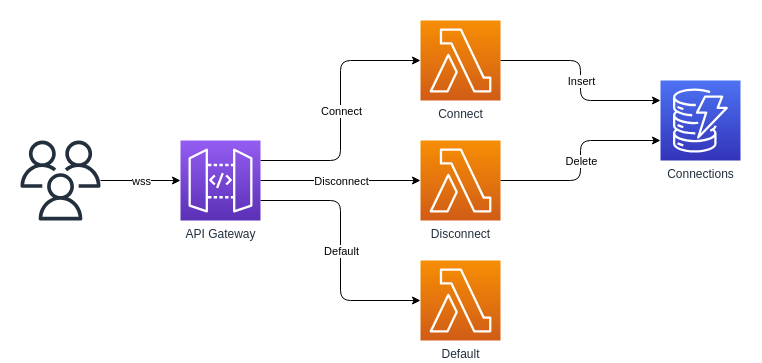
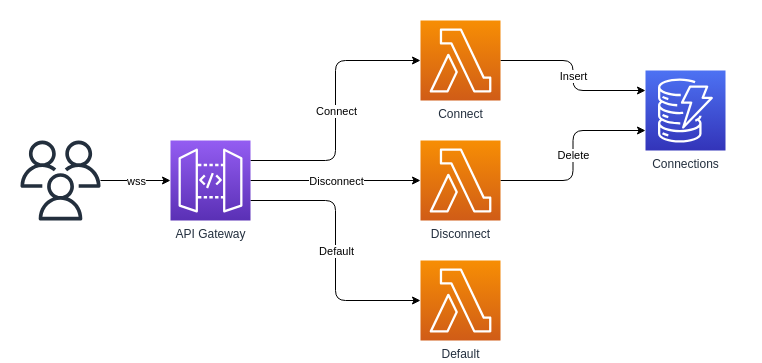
  <mxCell id="0" />
  <mxCell id="1" parent="0" />
  <mxCell id="2" value="" style="edgeStyle=orthogonalEdgeStyle;rounded=1;orthogonalLoop=1;jettySize=auto;html=1;" parent="1" source="4" target="11" edge="1"><mxGeometry relative="1" as="geometry" /></mxCell>
  <mxCell id="3" value="wss" style="edgeLabel;html=1;align=center;verticalAlign=middle;resizable=0;points=[];" parent="2" vertex="1" connectable="0"><mxGeometry relative="1" as="geometry"><mxPoint as="offset" /></mxGeometry></mxCell>
  <mxCell id="4" value="" style="outlineConnect=0;fontColor=#232F3E;gradientColor=none;fillColor=#232F3D;strokeColor=none;dashed=0;verticalLabelPosition=bottom;verticalAlign=top;align=center;html=1;fontSize=12;fontStyle=0;aspect=fixed;pointerEvents=1;shape=mxgraph.aws4.users;rounded=1;" parent="1" vertex="1"><mxGeometry x="20" y="140" width="80" height="80" as="geometry" /></mxCell>
  <mxCell id="5" value="" style="edgeStyle=orthogonalEdgeStyle;rounded=1;orthogonalLoop=1;jettySize=auto;html=1;" parent="1" source="11" target="15" edge="1"><mxGeometry relative="1" as="geometry" /></mxCell>
  <mxCell id="6" value="Disconnect" style="edgeLabel;html=1;align=center;verticalAlign=middle;resizable=0;points=[];rounded=1;" parent="5" vertex="1" connectable="0"><mxGeometry relative="1" as="geometry"><mxPoint as="offset" /></mxGeometry></mxCell>
  <mxCell id="7" style="edgeStyle=orthogonalEdgeStyle;rounded=1;orthogonalLoop=1;jettySize=auto;html=1;exitX=1;exitY=0.25;exitDx=0;exitDy=0;exitPerimeter=0;entryX=0;entryY=0.5;entryDx=0;entryDy=0;entryPerimeter=0;" parent="1" source="11" target="18" edge="1"><mxGeometry relative="1" as="geometry" /></mxCell>
  <mxCell id="8" value="Connect" style="edgeLabel;html=1;align=center;verticalAlign=middle;resizable=0;points=[];rounded=1;" parent="7" vertex="1" connectable="0"><mxGeometry relative="1" as="geometry"><mxPoint as="offset" /></mxGeometry></mxCell>
  <mxCell id="9" style="edgeStyle=orthogonalEdgeStyle;rounded=1;orthogonalLoop=1;jettySize=auto;html=1;exitX=1;exitY=0.75;exitDx=0;exitDy=0;exitPerimeter=0;entryX=0;entryY=0.5;entryDx=0;entryDy=0;entryPerimeter=0;" parent="1" source="11" target="19" edge="1"><mxGeometry relative="1" as="geometry" /></mxCell>
  <mxCell id="10" value="Default" style="edgeLabel;html=1;align=center;verticalAlign=middle;resizable=0;points=[];rounded=1;" parent="9" vertex="1" connectable="0"><mxGeometry relative="1" as="geometry"><mxPoint as="offset" /></mxGeometry></mxCell>
- <mxCell id="11" value="API Gateway" style="points=[[0,0,0],[0.25,0,0],[0.5,0,0],[0.75,0,0],[1,0,0],[0,1,0],[0.25,1,0],[0.5,1,0],[0.75,1,0],[1,1,0],[0,0.25,0],[0,0.5,0],[0,0.75,0],[1,0.25,0],[1,0.5,0],[1,0.75,0]];outlineConnect=0;fontColor=#232F3E;gradientColor=#945DF2;gradientDirection=north;fillColor=#5A30B5;strokeColor=#ffffff;dashed=0;verticalLabelPosition=bottom;verticalAlign=top;align=center;html=1;fontSize=12;fontStyle=0;aspect=fixed;shape=mxgraph.aws4.resourceIcon;resIcon=mxgraph.aws4.api_gateway;rounded=1;" parent="1" vertex="1"><mxGeometry x="180" y="140" width="80" height="80" as="geometry" /></mxCell>
- <mxCell id="12" value="Connections" style="points=[[0,0,0],[0.25,0,0],[0.5,0,0],[0.75,0,0],[1,0,0],[0,1,0],[0.25,1,0],[0.5,1,0],[0.75,1,0],[1,1,0],[0,0.25,0],[0,0.5,0],[0,0.75,0],[1,0.25,0],[1,0.5,0],[1,0.75,0]];outlineConnect=0;fontColor=#232F3E;gradientColor=#4D72F3;gradientDirection=north;fillColor=#3334B9;strokeColor=#ffffff;dashed=0;verticalLabelPosition=bottom;verticalAlign=top;align=center;html=1;fontSize=12;fontStyle=0;aspect=fixed;shape=mxgraph.aws4.resourceIcon;resIcon=mxgraph.aws4.dynamodb;rounded=1;" parent="1" vertex="1"><mxGeometry x="660" y="80" width="80" height="80" as="geometry" /></mxCell>
+ <mxCell id="11" value="API Gateway" style="points=[[0,0,0],[0.25,0,0],[0.5,0,0],[0.75,0,0],[1,0,0],[0,1,0],[0.25,1,0],[0.5,1,0],[0.75,1,0],[1,1,0],[0,0.25,0],[0,0.5,0],[0,0.75,0],[1,0.25,0],[1,0.5,0],[1,0.75,0]];outlineConnect=0;fontColor=#232F3E;gradientColor=#945DF2;gradientDirection=north;fillColor=#5A30B5;strokeColor=#ffffff;dashed=0;verticalLabelPosition=bottom;verticalAlign=top;align=center;html=1;fontSize=12;fontStyle=0;aspect=fixed;shape=mxgraph.aws4.resourceIcon;resIcon=mxgraph.aws4.api_gateway;rounded=1;" parent="1" vertex="1"><mxGeometry x="170" y="140" width="80" height="80" as="geometry" /></mxCell>
+ <mxCell id="12" value="Connections" style="points=[[0,0,0],[0.25,0,0],[0.5,0,0],[0.75,0,0],[1,0,0],[0,1,0],[0.25,1,0],[0.5,1,0],[0.75,1,0],[1,1,0],[0,0.25,0],[0,0.5,0],[0,0.75,0],[1,0.25,0],[1,0.5,0],[1,0.75,0]];outlineConnect=0;fontColor=#232F3E;gradientColor=#4D72F3;gradientDirection=north;fillColor=#3334B9;strokeColor=#ffffff;dashed=0;verticalLabelPosition=bottom;verticalAlign=top;align=center;html=1;fontSize=12;fontStyle=0;aspect=fixed;shape=mxgraph.aws4.resourceIcon;resIcon=mxgraph.aws4.dynamodb;rounded=1;" parent="1" vertex="1"><mxGeometry x="645" y="70" width="80" height="80" as="geometry" /></mxCell>
  <mxCell id="13" style="edgeStyle=orthogonalEdgeStyle;rounded=1;orthogonalLoop=1;jettySize=auto;html=1;exitX=1;exitY=0.5;exitDx=0;exitDy=0;exitPerimeter=0;entryX=0;entryY=0.75;entryDx=0;entryDy=0;entryPerimeter=0;" parent="1" source="15" target="12" edge="1"><mxGeometry relative="1" as="geometry" /></mxCell>
  <mxCell id="14" value="Delete" style="edgeLabel;html=1;align=center;verticalAlign=middle;resizable=0;points=[];rounded=1;" parent="13" vertex="1" connectable="0"><mxGeometry relative="1" as="geometry"><mxPoint as="offset" /></mxGeometry></mxCell>
  <mxCell id="15" value="Disconnect" style="points=[[0,0,0],[0.25,0,0],[0.5,0,0],[0.75,0,0],[1,0,0],[0,1,0],[0.25,1,0],[0.5,1,0],[0.75,1,0],[1,1,0],[0,0.25,0],[0,0.5,0],[0,0.75,0],[1,0.25,0],[1,0.5,0],[1,0.75,0]];outlineConnect=0;fontColor=#232F3E;gradientColor=#F78E04;gradientDirection=north;fillColor=#D05C17;strokeColor=#ffffff;dashed=0;verticalLabelPosition=bottom;verticalAlign=top;align=center;html=1;fontSize=12;fontStyle=0;aspect=fixed;shape=mxgraph.aws4.resourceIcon;resIcon=mxgraph.aws4.lambda;rounded=1;" parent="1" vertex="1"><mxGeometry x="420" y="140" width="80" height="80" as="geometry" /></mxCell>
  <mxCell id="16" style="edgeStyle=orthogonalEdgeStyle;rounded=1;orthogonalLoop=1;jettySize=auto;html=1;exitX=1;exitY=0.5;exitDx=0;exitDy=0;exitPerimeter=0;entryX=0;entryY=0.25;entryDx=0;entryDy=0;entryPerimeter=0;" parent="1" source="18" target="12" edge="1"><mxGeometry relative="1" as="geometry" /></mxCell>
  <mxCell id="17" value="Insert" style="edgeLabel;html=1;align=center;verticalAlign=middle;resizable=0;points=[];rounded=1;" parent="16" vertex="1" connectable="0"><mxGeometry relative="1" as="geometry"><mxPoint as="offset" /></mxGeometry></mxCell>
  <mxCell id="18" value="Connect" style="points=[[0,0,0],[0.25,0,0],[0.5,0,0],[0.75,0,0],[1,0,0],[0,1,0],[0.25,1,0],[0.5,1,0],[0.75,1,0],[1,1,0],[0,0.25,0],[0,0.5,0],[0,0.75,0],[1,0.25,0],[1,0.5,0],[1,0.75,0]];outlineConnect=0;fontColor=#232F3E;gradientColor=#F78E04;gradientDirection=north;fillColor=#D05C17;strokeColor=#ffffff;dashed=0;verticalLabelPosition=bottom;verticalAlign=top;align=center;html=1;fontSize=12;fontStyle=0;aspect=fixed;shape=mxgraph.aws4.resourceIcon;resIcon=mxgraph.aws4.lambda;rounded=1;" parent="1" vertex="1"><mxGeometry x="420" y="20" width="80" height="80" as="geometry" /></mxCell>
  <mxCell id="19" value="Default" style="points=[[0,0,0],[0.25,0,0],[0.5,0,0],[0.75,0,0],[1,0,0],[0,1,0],[0.25,1,0],[0.5,1,0],[0.75,1,0],[1,1,0],[0,0.25,0],[0,0.5,0],[0,0.75,0],[1,0.25,0],[1,0.5,0],[1,0.75,0]];outlineConnect=0;fontColor=#232F3E;gradientColor=#F78E04;gradientDirection=north;fillColor=#D05C17;strokeColor=#ffffff;dashed=0;verticalLabelPosition=bottom;verticalAlign=top;align=center;html=1;fontSize=12;fontStyle=0;aspect=fixed;shape=mxgraph.aws4.resourceIcon;resIcon=mxgraph.aws4.lambda;rounded=1;" parent="1" vertex="1"><mxGeometry x="420" y="260" width="80" height="80" as="geometry" /></mxCell>
